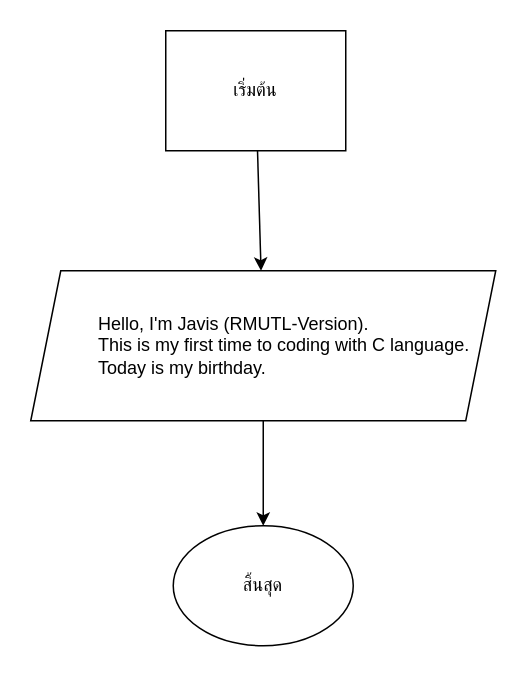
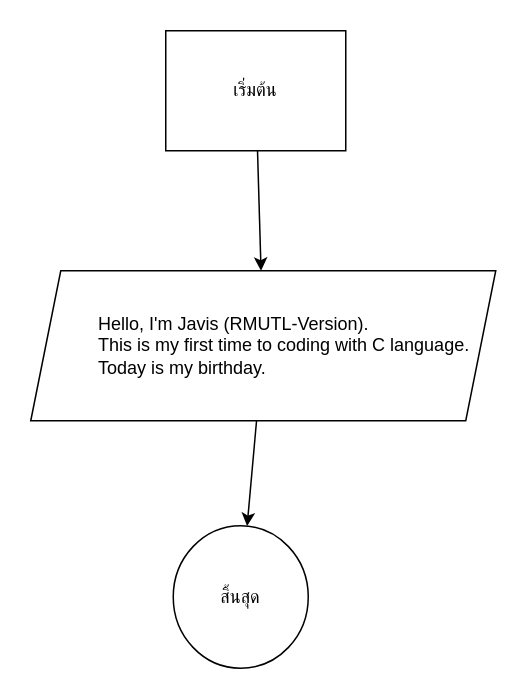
  <mxCell id="0" />
  <mxCell id="1" parent="0" />
  <mxCell id="2" value="" style="edgeStyle=none;html=1;" edge="1" parent="1" source="3" target="5"><mxGeometry relative="1" as="geometry" /></mxCell>
  <mxCell id="3" value="เริ่มต้น" style="whiteSpace=wrap;html=1;rounded=0;" parent="1" vertex="1"><mxGeometry x="110" y="20" width="120" height="80" as="geometry" /></mxCell>
  <mxCell id="4" value="" style="edgeStyle=none;html=1;" edge="1" parent="1" source="5" target="6"><mxGeometry relative="1" as="geometry" /></mxCell>
  <mxCell id="5" value="&lt;div&gt;&amp;nbsp; &amp;nbsp; &amp;nbsp; &amp;nbsp; &amp;nbsp; &amp;nbsp; &amp;nbsp;Hello, I'm Javis (RMUTL-Version).&lt;/div&gt;&lt;div&gt;&amp;nbsp; &amp;nbsp; &amp;nbsp; &amp;nbsp; &amp;nbsp; &amp;nbsp; &amp;nbsp;This is my first time to coding with C language.&lt;/div&gt;&lt;div&gt;&amp;nbsp; &amp;nbsp; &amp;nbsp; &amp;nbsp; &amp;nbsp; &amp;nbsp; &amp;nbsp;Today is my birthday.&lt;/div&gt;" style="shape=parallelogram;perimeter=parallelogramPerimeter;whiteSpace=wrap;html=1;fixedSize=1;align=left;" parent="1" vertex="1"><mxGeometry x="20" y="180" width="310" height="100" as="geometry" /></mxCell>
- <mxCell id="6" value="สิ้นสุด" style="ellipse;whiteSpace=wrap;html=1;" parent="1" vertex="1"><mxGeometry x="115" y="350" width="120" height="80" as="geometry" /></mxCell>
+ <mxCell id="6" value="สิ้นสุด" style="ellipse;whiteSpace=wrap;html=1;" parent="1" vertex="1"><mxGeometry x="115" y="350" width="90" height="95" as="geometry" /></mxCell>
